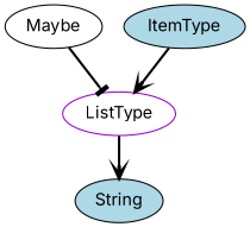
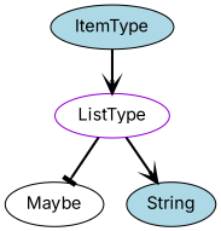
  digraph {
    fontname=Inter
    node [fillcolor=white fontname=Inter style=filled]
    edge [arrowhead=vee fontname=Inter style=bold]
    n1 [color=darkviolet label=ListType shape=oval]
    Maybe
    String [fillcolor=lightblue]
    ItemType [fillcolor=lightblue]
-   Maybe -> n1 [arrowhead=tee]
+   n1 -> Maybe [arrowhead=tee]
    n1 -> String
    ItemType -> n1
  }
